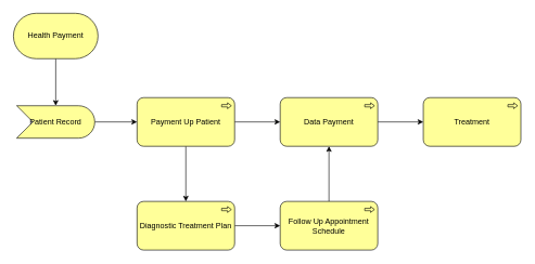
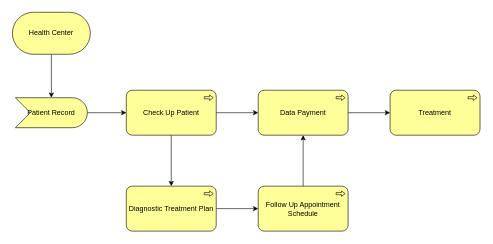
  <mxCell id="0" />
  <mxCell id="1" parent="0" />
  <mxCell id="2" value="" style="edgeStyle=orthogonalEdgeStyle;rounded=0;orthogonalLoop=1;jettySize=auto;html=1;" edge="1" parent="1" source="3" target="5"><mxGeometry relative="1" as="geometry" /></mxCell>
- <mxCell id="3" value="Health Payment" style="html=1;outlineConnect=0;whiteSpace=wrap;fillColor=#ffff99;shape=mxgraph.archimate3.service;" vertex="1" parent="1"><mxGeometry x="20" y="20" width="130" height="70" as="geometry" /></mxCell>
+ <mxCell id="3" value="Health Center" style="html=1;outlineConnect=0;whiteSpace=wrap;fillColor=#ffff99;shape=mxgraph.archimate3.service;" vertex="1" parent="1"><mxGeometry x="20" y="20" width="130" height="70" as="geometry" /></mxCell>
  <mxCell id="4" value="" style="edgeStyle=orthogonalEdgeStyle;rounded=0;orthogonalLoop=1;jettySize=auto;html=1;" edge="1" parent="1" source="5" target="8"><mxGeometry relative="1" as="geometry" /></mxCell>
  <mxCell id="5" value="Patient Record" style="html=1;outlineConnect=0;whiteSpace=wrap;fillColor=#ffff99;shape=mxgraph.archimate3.event;" vertex="1" parent="1"><mxGeometry x="25" y="162.5" width="120" height="50" as="geometry" /></mxCell>
  <mxCell id="6" value="" style="edgeStyle=orthogonalEdgeStyle;rounded=0;orthogonalLoop=1;jettySize=auto;html=1;" edge="1" parent="1" source="8" target="14"><mxGeometry relative="1" as="geometry" /></mxCell>
  <mxCell id="7" value="" style="edgeStyle=orthogonalEdgeStyle;rounded=0;orthogonalLoop=1;jettySize=auto;html=1;" edge="1" parent="1" source="8" target="10"><mxGeometry relative="1" as="geometry" /></mxCell>
- <mxCell id="8" value="Payment Up Patient" style="html=1;outlineConnect=0;whiteSpace=wrap;fillColor=#ffff99;shape=mxgraph.archimate3.application;appType=proc;archiType=rounded;" vertex="1" parent="1"><mxGeometry x="210" y="150" width="150" height="75" as="geometry" /></mxCell>
+ <mxCell id="8" value="Check Up Patient" style="html=1;outlineConnect=0;whiteSpace=wrap;fillColor=#ffff99;shape=mxgraph.archimate3.application;appType=proc;archiType=rounded;" vertex="1" parent="1"><mxGeometry x="210" y="150" width="150" height="75" as="geometry" /></mxCell>
  <mxCell id="9" value="" style="edgeStyle=orthogonalEdgeStyle;rounded=0;orthogonalLoop=1;jettySize=auto;html=1;" edge="1" parent="1" source="10" target="12"><mxGeometry relative="1" as="geometry" /></mxCell>
  <mxCell id="10" value="Diagnostic Treatment Plan" style="html=1;outlineConnect=0;whiteSpace=wrap;fillColor=#ffff99;shape=mxgraph.archimate3.application;appType=proc;archiType=rounded;" vertex="1" parent="1"><mxGeometry x="210" y="310" width="150" height="75" as="geometry" /></mxCell>
  <mxCell id="11" value="" style="edgeStyle=orthogonalEdgeStyle;rounded=0;orthogonalLoop=1;jettySize=auto;html=1;" edge="1" parent="1" source="12" target="14"><mxGeometry relative="1" as="geometry" /></mxCell>
  <mxCell id="12" value="Follow Up Appointment Schedule" style="html=1;outlineConnect=0;whiteSpace=wrap;fillColor=#ffff99;shape=mxgraph.archimate3.application;appType=proc;archiType=rounded;" vertex="1" parent="1"><mxGeometry x="430" y="310" width="150" height="75" as="geometry" /></mxCell>
  <mxCell id="13" value="" style="edgeStyle=orthogonalEdgeStyle;rounded=0;orthogonalLoop=1;jettySize=auto;html=1;" edge="1" parent="1" source="14" target="15"><mxGeometry relative="1" as="geometry" /></mxCell>
  <mxCell id="14" value="Data Payment" style="html=1;outlineConnect=0;whiteSpace=wrap;fillColor=#ffff99;shape=mxgraph.archimate3.application;appType=proc;archiType=rounded;" vertex="1" parent="1"><mxGeometry x="430" y="150" width="150" height="75" as="geometry" /></mxCell>
  <mxCell id="15" value="Treatment" style="html=1;outlineConnect=0;whiteSpace=wrap;fillColor=#ffff99;shape=mxgraph.archimate3.application;appType=proc;archiType=rounded;" vertex="1" parent="1"><mxGeometry x="650" y="150" width="150" height="75" as="geometry" /></mxCell>
